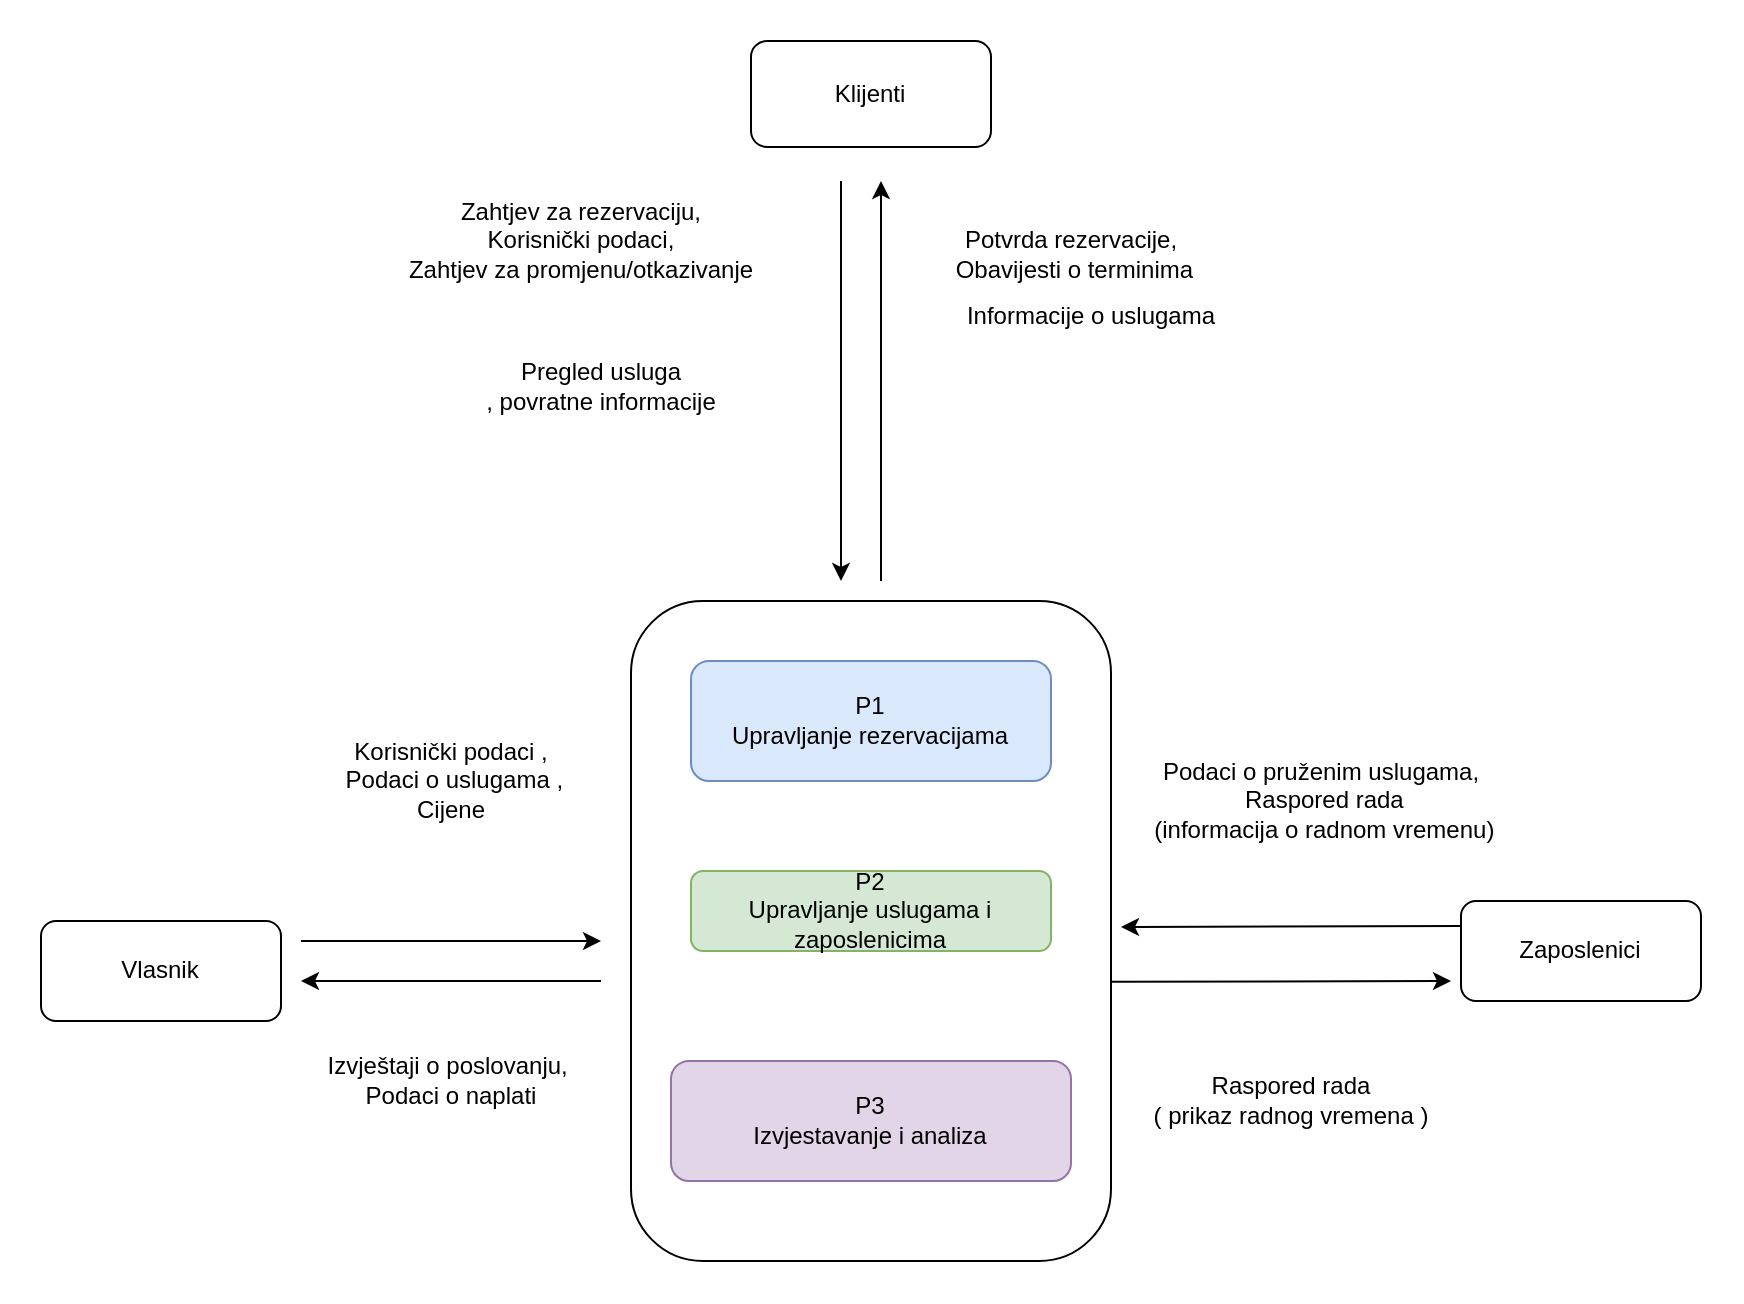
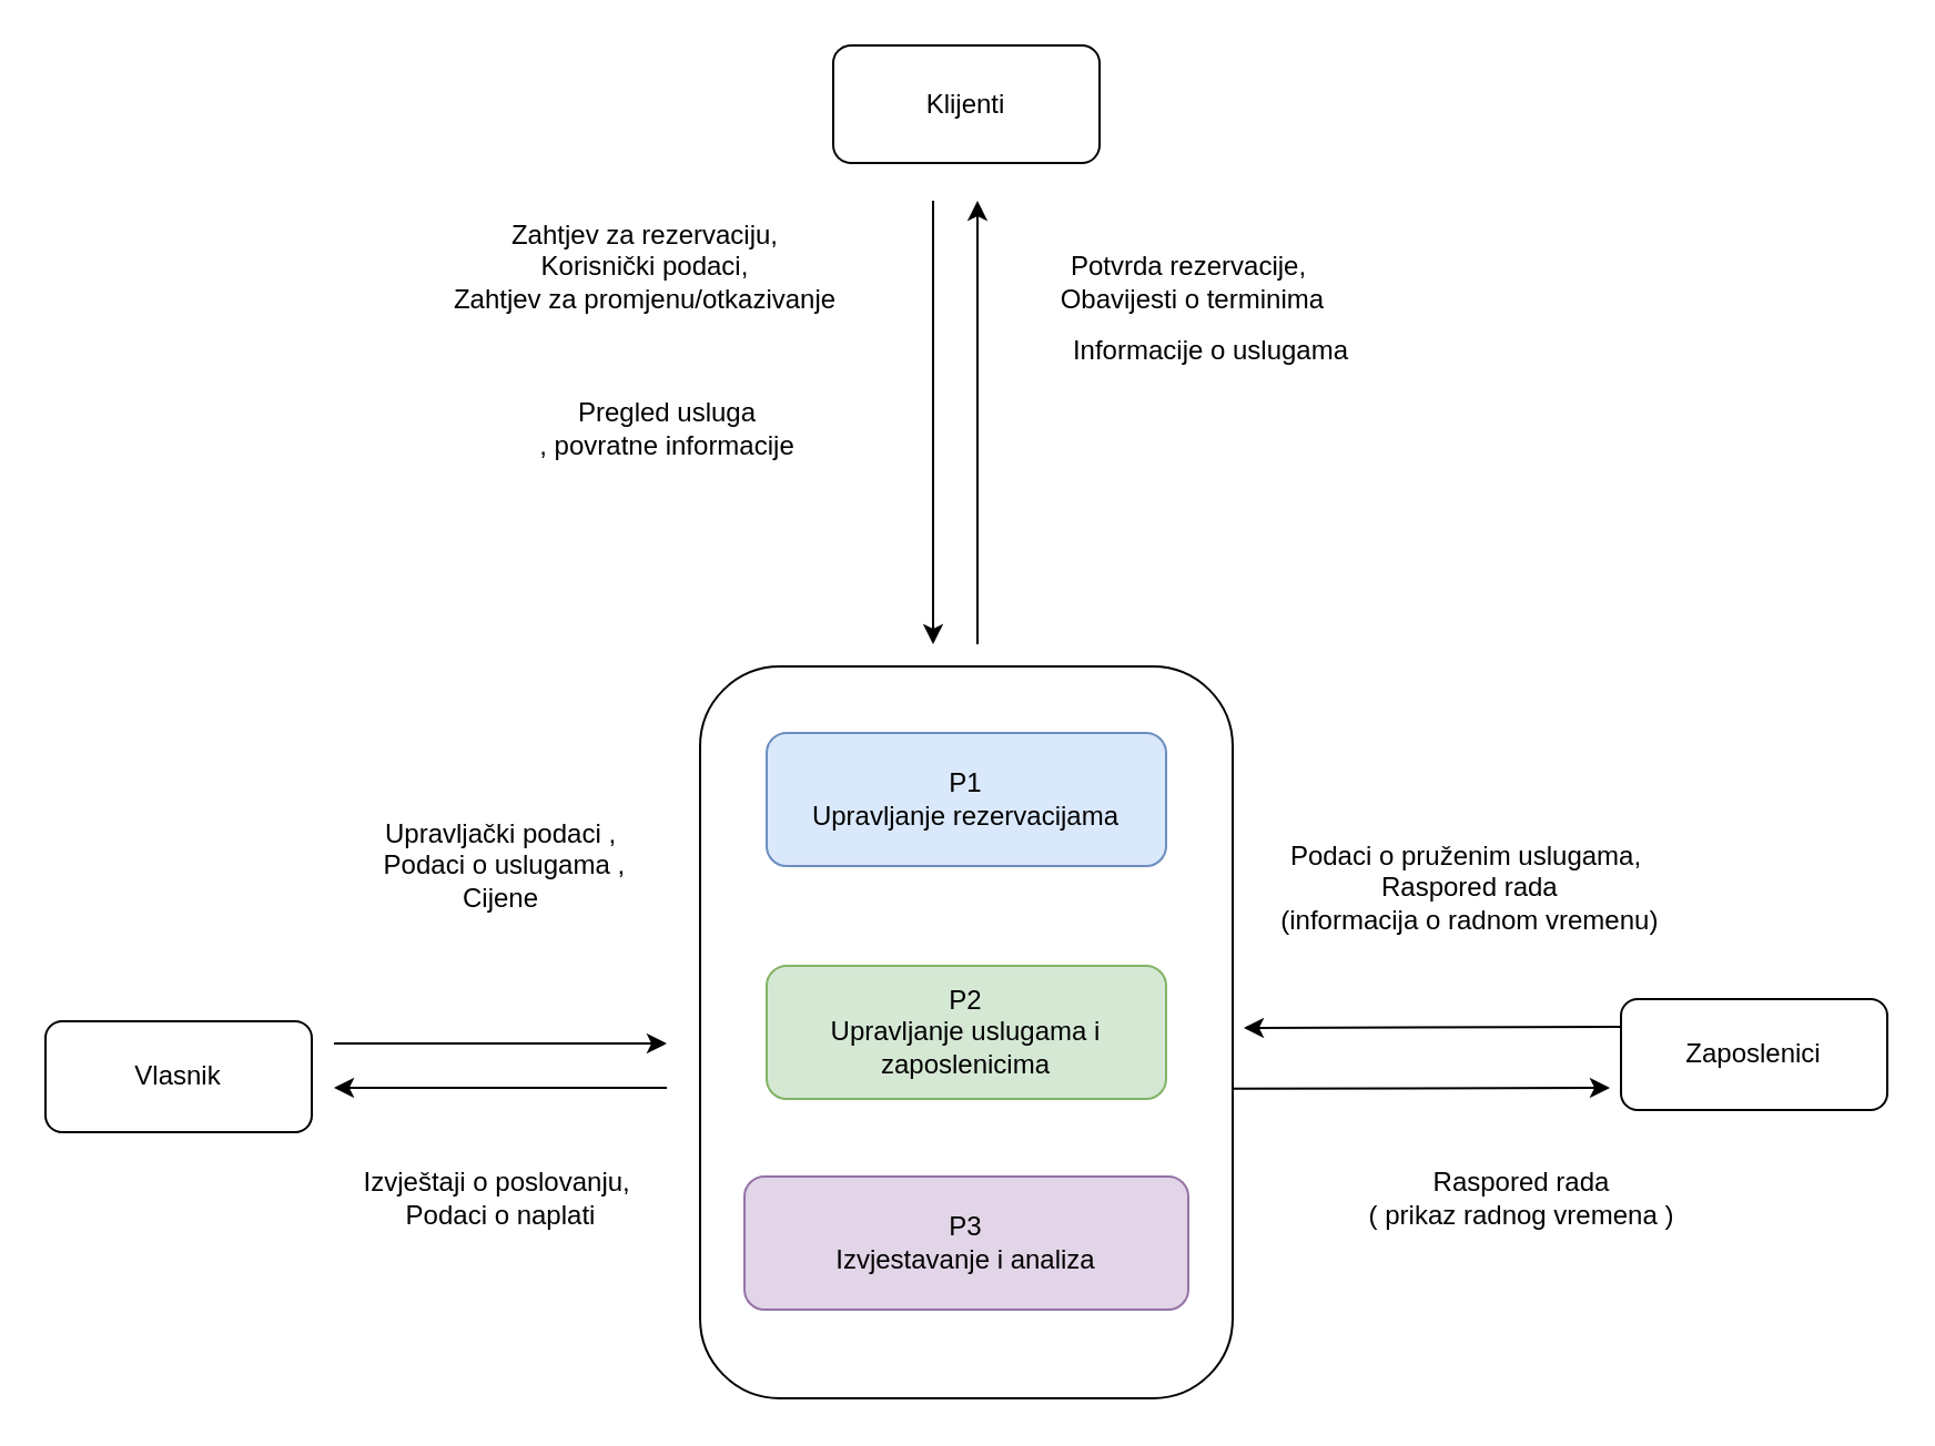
  <mxCell id="0" />
  <mxCell id="1" parent="0" />
  <mxCell id="2" value="Klijenti" style="shape=rectangle;whiteSpace=wrap;rounded=1;fillColor=#ffffff;strokeColor=#000000;" parent="1" vertex="1"><mxGeometry x="375" y="20" width="120" height="53" as="geometry" /></mxCell>
  <mxCell id="3" value="Zaposlenici" style="shape=rectangle;whiteSpace=wrap;rounded=1;fillColor=#ffffff;strokeColor=#000000;" parent="1" vertex="1"><mxGeometry x="730" y="450" width="120" height="50" as="geometry" /></mxCell>
  <mxCell id="4" value="Vlasnik" style="shape=rectangle;whiteSpace=wrap;rounded=1;fillColor=#ffffff;strokeColor=#000000;" parent="1" vertex="1"><mxGeometry x="20" y="460" width="120" height="50" as="geometry" /></mxCell>
  <mxCell id="5" value="&lt;span style=&quot;background-color: transparent; color: light-dark(rgb(0, 0, 0), rgb(255, 255, 255));&quot;&gt;Zahtjev za rezervaciju,&lt;/span&gt;&lt;div&gt;&lt;span style=&quot;background-color: transparent; color: light-dark(rgb(0, 0, 0), rgb(255, 255, 255));&quot;&gt;&amp;nbsp;Korisnički podaci,&amp;nbsp;&lt;/span&gt;&lt;/div&gt;&lt;div&gt;Zahtjev za promjenu/otkazivanje&lt;span style=&quot;background-color: transparent; color: light-dark(rgb(0, 0, 0), rgb(255, 255, 255));&quot;&gt;&lt;/span&gt;&lt;/div&gt;" style="text;html=1;align=center;verticalAlign=middle;resizable=0;points=[];autosize=1;strokeColor=none;fillColor=none;" parent="1" vertex="1"><mxGeometry x="190" y="90" width="200" height="60" as="geometry" /></mxCell>
  <mxCell id="6" value="" style="endArrow=classic;html=1;rounded=0;" parent="1" edge="1"><mxGeometry width="50" height="50" relative="1" as="geometry"><mxPoint x="420" y="90" as="sourcePoint" /><mxPoint x="420" y="290" as="targetPoint" /></mxGeometry></mxCell>
  <mxCell id="7" value="&amp;nbsp;&lt;div&gt;Potvrda rezervacije,&lt;/div&gt;&lt;div&gt;&amp;nbsp;Obavijesti o terminima&lt;/div&gt;" style="text;html=1;align=center;verticalAlign=middle;resizable=0;points=[];autosize=1;strokeColor=none;fillColor=none;" parent="1" vertex="1"><mxGeometry x="460" y="90" width="150" height="60" as="geometry" /></mxCell>
  <mxCell id="8" value="Pregled usluga&lt;div&gt;, povratne informacije&lt;/div&gt;" style="text;html=1;align=center;verticalAlign=middle;resizable=0;points=[];autosize=1;strokeColor=none;fillColor=none;" parent="1" vertex="1"><mxGeometry x="230" y="173" width="140" height="40" as="geometry" /></mxCell>
  <mxCell id="9" value="Informacije o uslugama" style="text;html=1;align=center;verticalAlign=middle;resizable=0;points=[];autosize=1;strokeColor=none;fillColor=none;" parent="1" vertex="1"><mxGeometry x="470" y="143" width="150" height="30" as="geometry" /></mxCell>
  <mxCell id="10" value="" style="endArrow=classic;html=1;rounded=0;exitX=0;exitY=0.25;exitDx=0;exitDy=0;" parent="1" source="3" edge="1"><mxGeometry width="50" height="50" relative="1" as="geometry"><mxPoint x="410" y="280" as="sourcePoint" /><mxPoint x="560" y="463" as="targetPoint" /></mxGeometry></mxCell>
  <mxCell id="11" value="Podaci o pruženim uslugama,&lt;div&gt;&amp;nbsp;Raspored rada&lt;/div&gt;&lt;div&gt;&amp;nbsp;(informacija o radnom vremenu)&lt;/div&gt;" style="text;html=1;align=center;verticalAlign=middle;resizable=0;points=[];autosize=1;strokeColor=none;fillColor=none;" parent="1" vertex="1"><mxGeometry x="560" y="370" width="200" height="60" as="geometry" /></mxCell>
  <mxCell id="12" value="" style="endArrow=classic;html=1;rounded=0;exitX=1;exitY=0.623;exitDx=0;exitDy=0;exitPerimeter=0;" parent="1" edge="1"><mxGeometry width="50" height="50" relative="1" as="geometry"><mxPoint x="555" y="490.38" as="sourcePoint" /><mxPoint x="725" y="490" as="targetPoint" /></mxGeometry></mxCell>
- <mxCell id="13" value="Raspored rada&lt;div&gt;&amp;nbsp;( prikaz radnog vremena )&amp;nbsp;&lt;/div&gt;" style="text;html=1;align=center;verticalAlign=middle;resizable=0;points=[];autosize=1;strokeColor=none;fillColor=none;" parent="1" vertex="1"><mxGeometry x="560" y="530" width="170" height="40" as="geometry" /></mxCell>
- <mxCell id="14" value="Korisnički podaci ,&lt;div&gt;&amp;nbsp;Podaci o uslugama ,&lt;/div&gt;&lt;div&gt;&amp;nbsp;Cijene&amp;nbsp;&lt;/div&gt;" style="text;html=1;align=center;verticalAlign=middle;resizable=0;points=[];autosize=1;strokeColor=none;fillColor=none;" parent="1" vertex="1"><mxGeometry x="155" y="360" width="140" height="60" as="geometry" /></mxCell>
+ <mxCell id="13" value="Raspored rada&lt;div&gt;&amp;nbsp;( prikaz radnog vremena )&amp;nbsp;&lt;/div&gt;" style="text;html=1;align=center;verticalAlign=middle;resizable=0;points=[];autosize=1;strokeColor=none;fillColor=none;" parent="1" vertex="1"><mxGeometry x="600" y="520" width="170" height="40" as="geometry" /></mxCell>
+ <mxCell id="14" value="Upravljački podaci ,&lt;div&gt;&amp;nbsp;Podaci o uslugama ,&lt;/div&gt;&lt;div&gt;&amp;nbsp;Cijene&amp;nbsp;&lt;/div&gt;" style="text;html=1;align=center;verticalAlign=middle;resizable=0;points=[];autosize=1;strokeColor=none;fillColor=none;" parent="1" vertex="1"><mxGeometry x="155" y="360" width="140" height="60" as="geometry" /></mxCell>
  <mxCell id="15" value=" Izvještaji o poslovanju,&amp;nbsp;&lt;div&gt;Podaci o naplati&lt;/div&gt;" style="text;html=1;align=center;verticalAlign=middle;resizable=0;points=[];autosize=1;strokeColor=none;fillColor=none;" parent="1" vertex="1"><mxGeometry x="150" y="520" width="150" height="40" as="geometry" /></mxCell>
  <mxCell id="16" value="" style="group" parent="1" vertex="1" connectable="0"><mxGeometry x="315" y="300" width="240" height="330" as="geometry" /></mxCell>
  <mxCell id="17" value="" style="rounded=1;whiteSpace=wrap;html=1;" parent="16" vertex="1"><mxGeometry width="240" height="330" as="geometry" /></mxCell>
  <mxCell id="18" value="" style="group" parent="16" vertex="1" connectable="0"><mxGeometry x="20" y="30" width="200" height="260" as="geometry" /></mxCell>
  <mxCell id="19" value="P1&#10;Upravljanje rezervacijama" style="shape=rectangle;whiteSpace=wrap;rounded=1;fillColor=#dae8fc;strokeColor=#6c8ebf;" parent="18" vertex="1"><mxGeometry x="10" width="180" height="60" as="geometry" /></mxCell>
- <mxCell id="20" value="P2&#10;Upravljanje uslugama i zaposlenicima" style="shape=rectangle;whiteSpace=wrap;rounded=1;fillColor=#d5e8d4;strokeColor=#82b366;" parent="18" vertex="1"><mxGeometry x="10" y="105" width="180" height="40" as="geometry" /></mxCell>
+ <mxCell id="20" value="P2&#10;Upravljanje uslugama i zaposlenicima" style="shape=rectangle;whiteSpace=wrap;rounded=1;fillColor=#d5e8d4;strokeColor=#82b366;" parent="18" vertex="1"><mxGeometry x="10" y="105" width="180" height="60" as="geometry" /></mxCell>
  <mxCell id="21" value="P3&#10;Izvjestavanje i analiza" style="shape=rectangle;whiteSpace=wrap;rounded=1;fillColor=#e1d5e7;strokeColor=#9673a6;" parent="18" vertex="1"><mxGeometry y="200" width="200" height="60" as="geometry" /></mxCell>
  <mxCell id="22" value="" style="endArrow=classic;html=1;rounded=0;" parent="1" edge="1"><mxGeometry width="50" height="50" relative="1" as="geometry"><mxPoint x="440" y="290" as="sourcePoint" /><mxPoint x="440" y="90" as="targetPoint" /></mxGeometry></mxCell>
  <mxCell id="23" value="" style="endArrow=classic;html=1;rounded=0;" parent="1" edge="1"><mxGeometry width="50" height="50" relative="1" as="geometry"><mxPoint x="150" y="470" as="sourcePoint" /><mxPoint x="300" y="470" as="targetPoint" /></mxGeometry></mxCell>
  <mxCell id="24" value="" style="endArrow=classic;html=1;rounded=0;" parent="1" edge="1"><mxGeometry width="50" height="50" relative="1" as="geometry"><mxPoint x="300" y="490" as="sourcePoint" /><mxPoint x="150" y="490" as="targetPoint" /></mxGeometry></mxCell>
